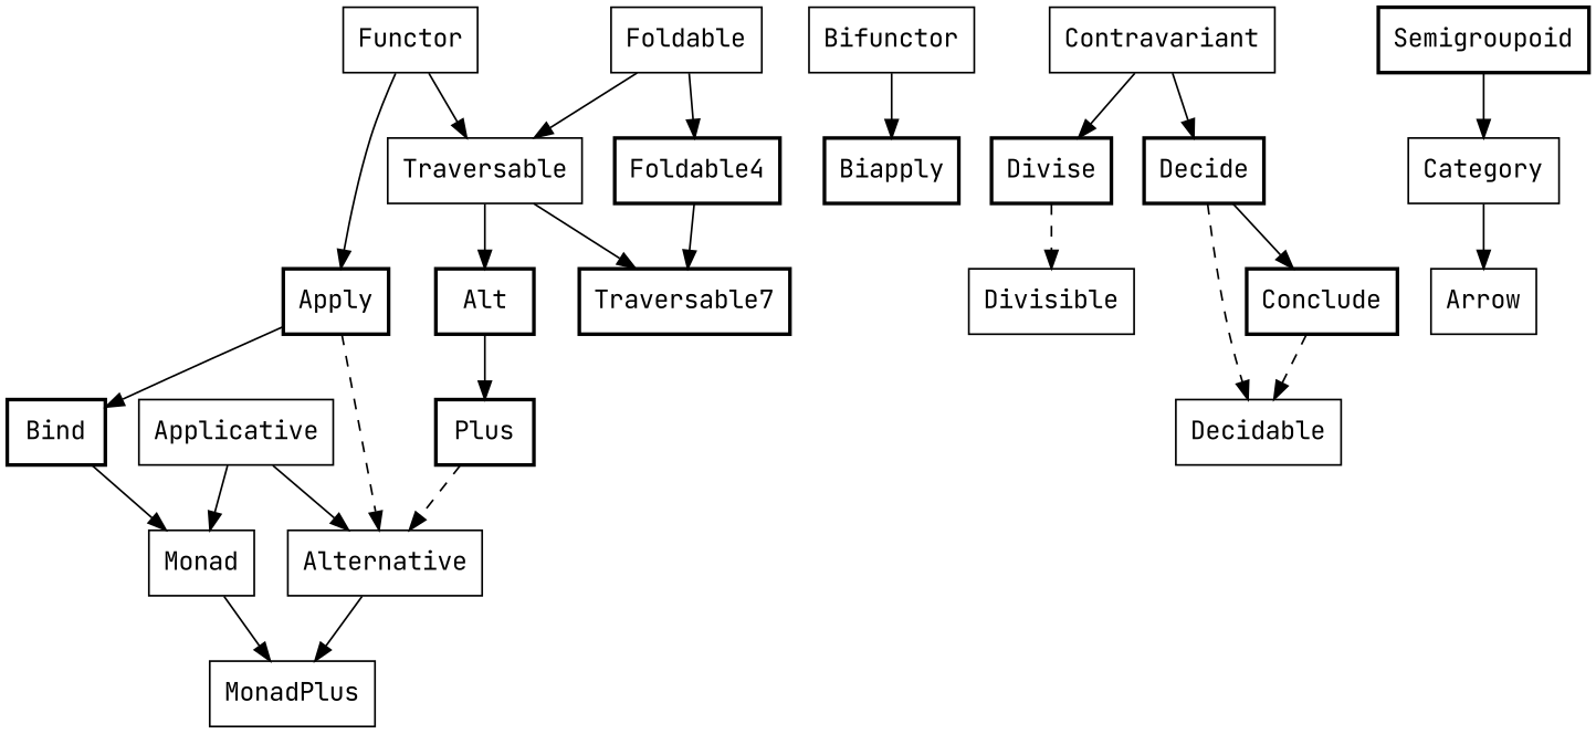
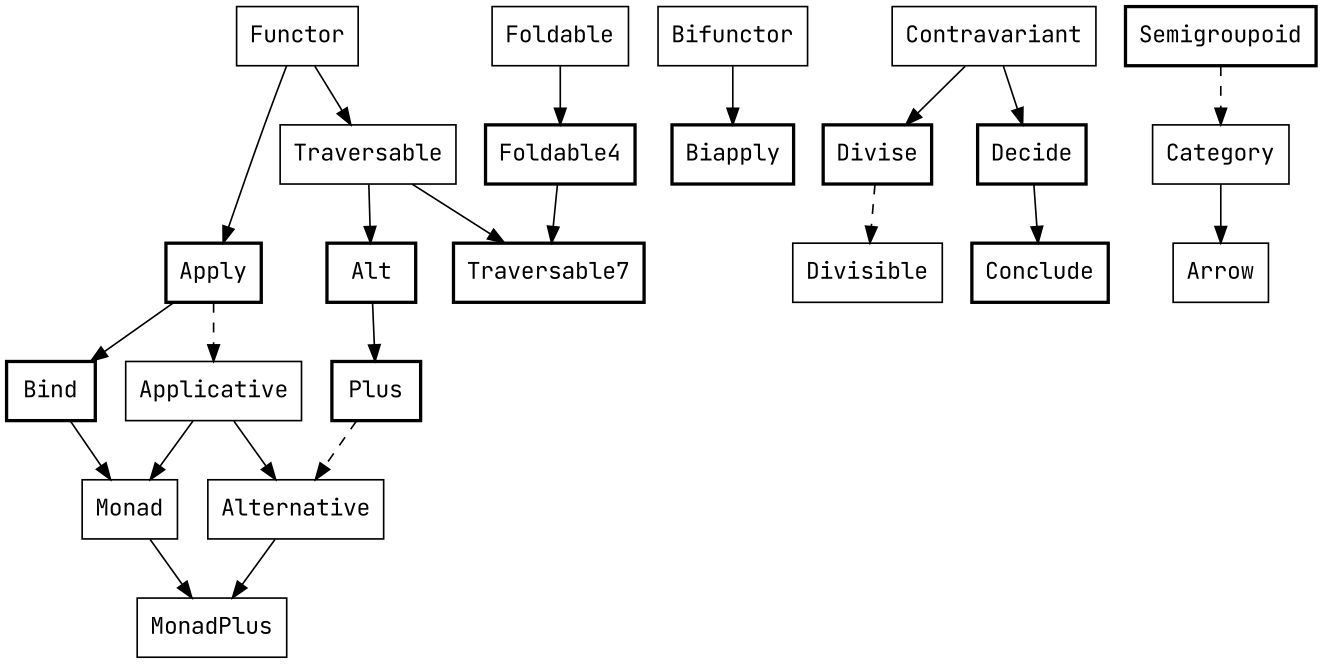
  digraph {
    fontname="JetBrains Mono"
    node [fontname="JetBrains Mono" shape=box]
    edge [fontname="JetBrains Mono"]
    n1 [label=Functor]
    n2 [label=Traversable]
    n3 [label=Apply penwidth=2.0]
    n4 [label=Alt penwidth=2.0]
    n5 [label=Traversable7 penwidth=2.0]
    n6 [label=Bind penwidth=2.0]
    n7 [label=Applicative]
    n8 [label=Plus penwidth=2.0]
    n9 [label=Foldable]
    n10 [label=Foldable4 penwidth=2.0]
    n11 [label=Monad]
    n12 [label=Alternative]
    n13 [label=MonadPlus]
    n14 [label=Bifunctor]
    n15 [label=Biapply penwidth=2.0]
    n16 [label=Contravariant]
    n17 [label=Divise penwidth=2.0]
    n18 [label=Decide penwidth=2.0]
    n19 [label=Divisible]
-   n20 [label=Decidable]
    n21 [label=Conclude penwidth=2.0]
    n22 [label=Semigroupoid penwidth=2.0]
    n23 [label=Category]
    n24 [label=Arrow]
    n1 -> n2
    n1 -> n3
    n2 -> n4
    n2 -> n5
    n3 -> n6
-   n3 -> n12 [style=dashed]
+   n3 -> n7 [style=dashed]
    n4 -> n8
    n6 -> n11 [style=solid]
    n7 -> n11
    n7 -> n12
    n8 -> n12 [style=dashed]
-   n9 -> n2
    n9 -> n10
    n10 -> n5
    n11 -> n13
    n12 -> n13
    n14 -> n15
    n16 -> n17
    n16 -> n18
    n17 -> n19 [style=dashed]
-   n18 -> n20 [style=dashed]
    n18 -> n21
-   n21 -> n20 [style=dashed]
-   n22 -> n23 [style=solid]
+   n22 -> n23 [style=dashed]
    n23 -> n24
  }
